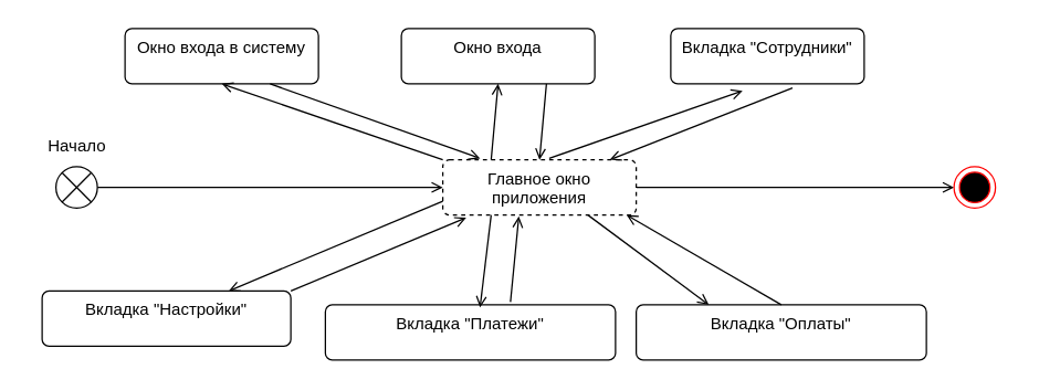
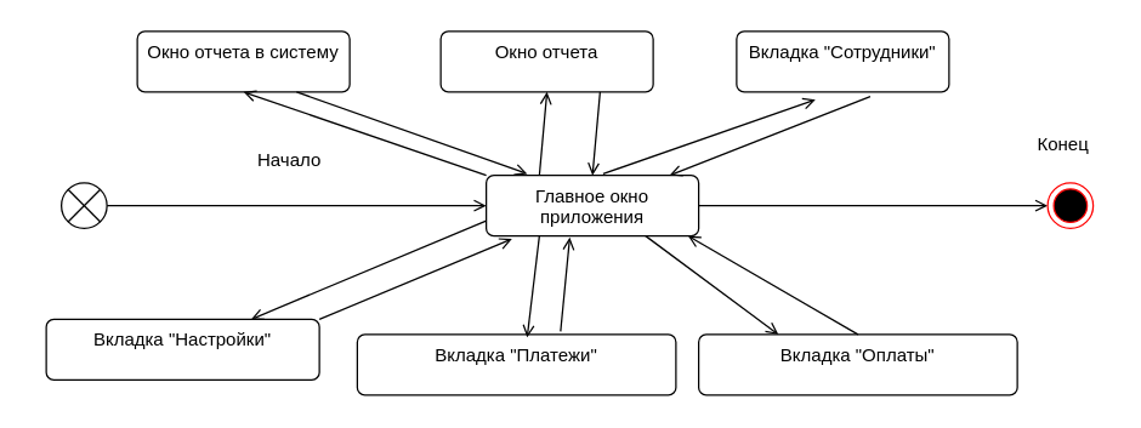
  <mxCell id="0" />
  <mxCell id="1" parent="0" />
  <mxCell id="2" value="" style="endArrow=open;html=1;rounded=0;align=center;verticalAlign=top;endFill=0;labelBackgroundColor=none;endSize=6;entryX=0;entryY=0.5;entryDx=0;entryDy=0;exitX=1;exitY=0.5;exitDx=0;exitDy=0;" parent="1" source="23" target="4" edge="1"><mxGeometry relative="1" as="geometry"><mxPoint x="145" y="115" as="targetPoint" /><mxPoint x="80" y="135" as="sourcePoint" /></mxGeometry></mxCell>
  <mxCell id="3" value="" style="endArrow=open;html=1;rounded=0;align=center;verticalAlign=top;endFill=0;labelBackgroundColor=none;endSize=6;exitX=1;exitY=0.5;exitDx=0;exitDy=0;entryX=0;entryY=0.5;entryDx=0;entryDy=0;" parent="1" source="4" edge="1"><mxGeometry relative="1" as="geometry"><mxPoint x="730" y="95" as="sourcePoint" /><mxPoint x="690" y="135" as="targetPoint" /></mxGeometry></mxCell>
- <mxCell id="4" value="Главное окно приложения" style="html=1;align=center;verticalAlign=top;rounded=1;absoluteArcSize=1;arcSize=10;dashed=1;whiteSpace=wrap;" parent="1" vertex="1"><mxGeometry x="320" y="115" width="140" height="40" as="geometry" /></mxCell>
+ <mxCell id="4" value="Главное окно приложения" style="html=1;align=center;verticalAlign=top;rounded=1;absoluteArcSize=1;arcSize=10;dashed=0;whiteSpace=wrap;" parent="1" vertex="1"><mxGeometry x="320" y="115" width="140" height="40" as="geometry" /></mxCell>
  <mxCell id="5" value="Вкладка &quot;Сотрудники&quot;" style="html=1;align=center;verticalAlign=top;rounded=1;absoluteArcSize=1;arcSize=10;dashed=0;whiteSpace=wrap;" parent="1" vertex="1"><mxGeometry x="485" y="20" width="140" height="40" as="geometry" /></mxCell>
- <mxCell id="6" value="Окно входа в систему" style="html=1;align=center;verticalAlign=top;rounded=1;absoluteArcSize=1;arcSize=10;dashed=0;whiteSpace=wrap;" parent="1" vertex="1"><mxGeometry x="90" y="20" width="140" height="40" as="geometry" /></mxCell>
+ <mxCell id="6" value="Окно отчета в систему" style="html=1;align=center;verticalAlign=top;rounded=1;absoluteArcSize=1;arcSize=10;dashed=0;whiteSpace=wrap;" parent="1" vertex="1"><mxGeometry x="90" y="20" width="140" height="40" as="geometry" /></mxCell>
  <mxCell id="7" value="Вкладка &quot;Платежи&quot;" style="html=1;align=center;verticalAlign=top;rounded=1;absoluteArcSize=1;arcSize=10;dashed=0;whiteSpace=wrap;" parent="1" vertex="1"><mxGeometry x="235" y="220" width="210" height="40" as="geometry" /></mxCell>
  <mxCell id="8" value="Вкладка &quot;Настройки&quot;" style="html=1;align=center;verticalAlign=top;rounded=1;absoluteArcSize=1;arcSize=10;dashed=0;whiteSpace=wrap;" parent="1" vertex="1"><mxGeometry x="30" y="210" width="180" height="40" as="geometry" /></mxCell>
  <mxCell id="9" value="" style="endArrow=open;html=1;rounded=0;align=center;verticalAlign=top;endFill=0;labelBackgroundColor=none;endSize=6;entryX=0.371;entryY=1.125;entryDx=0;entryDy=0;exitX=0.55;exitY=-0.025;exitDx=0;exitDy=0;exitPerimeter=0;entryPerimeter=0;" parent="1" source="4" target="5" edge="1"><mxGeometry relative="1" as="geometry"><mxPoint x="222.5" y="-20" as="targetPoint" /><mxPoint x="427.5" y="100" as="sourcePoint" /></mxGeometry></mxCell>
  <mxCell id="10" value="" style="endArrow=open;html=1;rounded=0;align=center;verticalAlign=top;endFill=0;labelBackgroundColor=none;endSize=6;entryX=0.5;entryY=1;entryDx=0;entryDy=0;exitX=0;exitY=0;exitDx=0;exitDy=0;" parent="1" source="4" target="6" edge="1"><mxGeometry relative="1" as="geometry"><mxPoint x="110" y="20" as="targetPoint" /><mxPoint x="315" y="140" as="sourcePoint" /><Array as="points" /></mxGeometry></mxCell>
  <mxCell id="11" value="" style="endArrow=open;html=1;rounded=0;align=center;verticalAlign=top;endFill=0;labelBackgroundColor=none;endSize=6;exitX=0.638;exitY=-0.05;exitDx=0;exitDy=0;entryX=0.393;entryY=1.025;entryDx=0;entryDy=0;entryPerimeter=0;exitPerimeter=0;" parent="1" source="7" target="4" edge="1"><mxGeometry relative="1" as="geometry"><mxPoint x="406" y="172" as="targetPoint" /><mxPoint x="510" y="340" as="sourcePoint" /><Array as="points" /></mxGeometry></mxCell>
  <mxCell id="12" value="" style="endArrow=open;html=1;rounded=0;align=center;verticalAlign=top;endFill=0;labelBackgroundColor=none;endSize=6;entryX=0.121;entryY=1.05;entryDx=0;entryDy=0;exitX=1;exitY=0;exitDx=0;exitDy=0;entryPerimeter=0;" parent="1" source="8" target="4" edge="1"><mxGeometry relative="1" as="geometry"><mxPoint x="355" y="170" as="targetPoint" /><mxPoint x="240" y="290" as="sourcePoint" /><Array as="points" /></mxGeometry></mxCell>
  <mxCell id="13" value="" style="endArrow=open;html=1;rounded=0;align=center;verticalAlign=top;endFill=0;labelBackgroundColor=none;endSize=6;exitX=0.75;exitY=1;exitDx=0;exitDy=0;entryX=0.193;entryY=-0.025;entryDx=0;entryDy=0;entryPerimeter=0;" parent="1" source="6" target="4" edge="1"><mxGeometry relative="1" as="geometry"><mxPoint x="320" y="120" as="targetPoint" /><mxPoint x="370" y="25" as="sourcePoint" /><Array as="points" /></mxGeometry></mxCell>
  <mxCell id="14" value="" style="endArrow=open;html=1;rounded=0;align=center;verticalAlign=top;endFill=0;labelBackgroundColor=none;endSize=6;exitX=0.629;exitY=1.075;exitDx=0;exitDy=0;exitPerimeter=0;" parent="1" source="5" target="4" edge="1"><mxGeometry relative="1" as="geometry"><mxPoint x="335" y="133" as="targetPoint" /><mxPoint x="185" y="10" as="sourcePoint" /><Array as="points" /></mxGeometry></mxCell>
  <mxCell id="15" value="" style="endArrow=open;html=1;rounded=0;align=center;verticalAlign=top;endFill=0;labelBackgroundColor=none;endSize=6;exitX=0.25;exitY=1;exitDx=0;exitDy=0;entryX=0.533;entryY=0.05;entryDx=0;entryDy=0;entryPerimeter=0;" parent="1" source="4" target="7" edge="1"><mxGeometry relative="1" as="geometry"><mxPoint x="487" y="341" as="targetPoint" /><mxPoint x="398" y="171" as="sourcePoint" /><Array as="points" /></mxGeometry></mxCell>
  <mxCell id="16" value="" style="endArrow=open;html=1;rounded=0;align=center;verticalAlign=top;endFill=0;labelBackgroundColor=none;endSize=6;exitX=0;exitY=0.75;exitDx=0;exitDy=0;entryX=0.75;entryY=0;entryDx=0;entryDy=0;" parent="1" source="4" target="8" edge="1"><mxGeometry relative="1" as="geometry"><mxPoint x="194" y="290" as="targetPoint" /><mxPoint x="340" y="170" as="sourcePoint" /><Array as="points" /></mxGeometry></mxCell>
- <mxCell id="17" value="Начало" style="text;html=1;align=center;verticalAlign=middle;resizable=0;points=[];autosize=1;strokeColor=none;fillColor=none;" parent="1" vertex="1"><mxGeometry x="20" y="90" width="70" height="30" as="geometry" /></mxCell>
+ <mxCell id="17" value="Начало" style="text;html=1;align=center;verticalAlign=middle;resizable=0;points=[];autosize=1;strokeColor=none;fillColor=none;" parent="1" vertex="1"><mxGeometry x="155" y="90" width="70" height="30" as="geometry" /></mxCell>
+ <mxCell id="18" value="Конец" style="text;html=1;align=center;verticalAlign=middle;resizable=0;points=[];autosize=1;strokeColor=none;fillColor=none;" parent="1" vertex="1"><mxGeometry x="670" y="80" width="60" height="30" as="geometry" /></mxCell>
  <mxCell id="19" value="Вкладка &quot;Оплаты&quot;" style="html=1;align=center;verticalAlign=top;rounded=1;absoluteArcSize=1;arcSize=10;dashed=0;whiteSpace=wrap;" parent="1" vertex="1"><mxGeometry x="460" y="220" width="210" height="40" as="geometry" /></mxCell>
  <mxCell id="20" value="" style="endArrow=open;html=1;rounded=0;align=center;verticalAlign=top;endFill=0;labelBackgroundColor=none;endSize=6;exitX=0.5;exitY=0;exitDx=0;exitDy=0;entryX=0.95;entryY=1;entryDx=0;entryDy=0;entryPerimeter=0;" parent="1" source="19" target="4" edge="1"><mxGeometry relative="1" as="geometry"><mxPoint x="385" y="166" as="targetPoint" /><mxPoint x="379" y="228" as="sourcePoint" /><Array as="points" /></mxGeometry></mxCell>
  <mxCell id="21" value="" style="endArrow=open;html=1;rounded=0;align=center;verticalAlign=top;endFill=0;labelBackgroundColor=none;endSize=6;exitX=0.75;exitY=1;exitDx=0;exitDy=0;entryX=0.25;entryY=0;entryDx=0;entryDy=0;" parent="1" source="4" target="19" edge="1"><mxGeometry relative="1" as="geometry"><mxPoint x="357" y="232" as="targetPoint" /><mxPoint x="365" y="165" as="sourcePoint" /><Array as="points" /></mxGeometry></mxCell>
  <mxCell id="22" value="" style="ellipse;html=1;shape=endState;fillColor=#000000;strokeColor=#ff0000;" parent="1" vertex="1"><mxGeometry x="690" y="120" width="30" height="30" as="geometry" /></mxCell>
  <mxCell id="23" value="" style="shape=sumEllipse;perimeter=ellipsePerimeter;whiteSpace=wrap;html=1;backgroundOutline=1;" parent="1" vertex="1"><mxGeometry x="40" y="120" width="30" height="30" as="geometry" /></mxCell>
- <mxCell id="24" value="Окно входа" style="html=1;align=center;verticalAlign=top;rounded=1;absoluteArcSize=1;arcSize=10;dashed=0;whiteSpace=wrap;" parent="1" vertex="1"><mxGeometry x="290" y="20" width="140" height="40" as="geometry" /></mxCell>
+ <mxCell id="24" value="Окно отчета" style="html=1;align=center;verticalAlign=top;rounded=1;absoluteArcSize=1;arcSize=10;dashed=0;whiteSpace=wrap;" parent="1" vertex="1"><mxGeometry x="290" y="20" width="140" height="40" as="geometry" /></mxCell>
  <mxCell id="25" value="" style="endArrow=open;html=1;rounded=0;align=center;verticalAlign=top;endFill=0;labelBackgroundColor=none;endSize=6;exitX=0.75;exitY=1;exitDx=0;exitDy=0;entryX=0.5;entryY=0;entryDx=0;entryDy=0;" parent="1" source="24" target="4" edge="1"><mxGeometry relative="1" as="geometry"><mxPoint x="357" y="124" as="targetPoint" /><mxPoint x="205" y="70" as="sourcePoint" /><Array as="points" /></mxGeometry></mxCell>
  <mxCell id="26" value="" style="endArrow=open;html=1;rounded=0;align=center;verticalAlign=top;endFill=0;labelBackgroundColor=none;endSize=6;entryX=0.5;entryY=1;entryDx=0;entryDy=0;exitX=0.25;exitY=0;exitDx=0;exitDy=0;" parent="1" source="4" target="24" edge="1"><mxGeometry relative="1" as="geometry"><mxPoint x="170" y="70" as="targetPoint" /><mxPoint x="330" y="125" as="sourcePoint" /><Array as="points" /></mxGeometry></mxCell>
